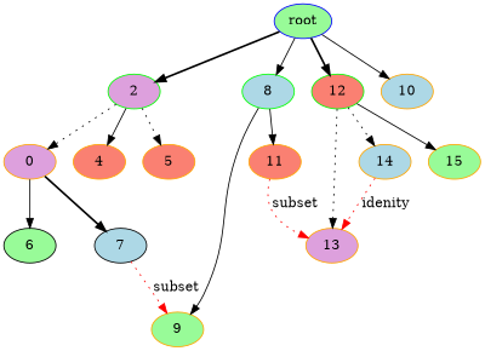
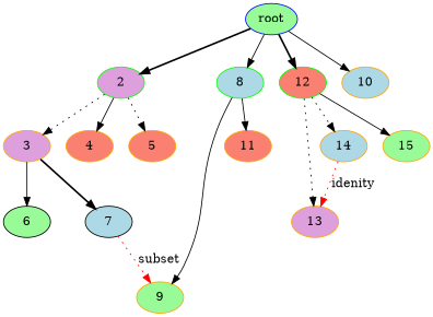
  strict digraph {
    node [color=orange fillcolor=palegreen style=filled]
    edge [style=solid]
    root [color=blue]
    2 [color=green fillcolor=plum]
    8 [color=green fillcolor=lightblue]
    12 [color=green fillcolor=salmon]
    10 [fillcolor=lightblue]
-   3 [fillcolor=plum label=0]
+   3 [fillcolor=plum]
    4 [fillcolor=salmon]
    5 [fillcolor=salmon]
    9
    11 [fillcolor=salmon]
    13 [fillcolor=plum]
    14 [fillcolor=lightblue]
    15
    6 [color=""]
    7 [fillcolor=lightblue color=""]
    root -> 2 [style=bold]
    root -> 8
    root -> 12 [style=bold]
    root -> 10
    2 -> 3 [style=dotted]
    2 -> 4
    2 -> 5 [style=dotted]
    8 -> 9
    8 -> 11
    12 -> 13 [style=dotted]
    12 -> 14 [style=dotted]
    12 -> 15
    3 -> 6
    3 -> 7 [style=bold]
-   11 -> 13 [color=red label=subset style=dotted]
    14 -> 13 [color=red label=idenity style=dotted]
    7 -> 9 [color=red label=subset style=dotted]
  }
